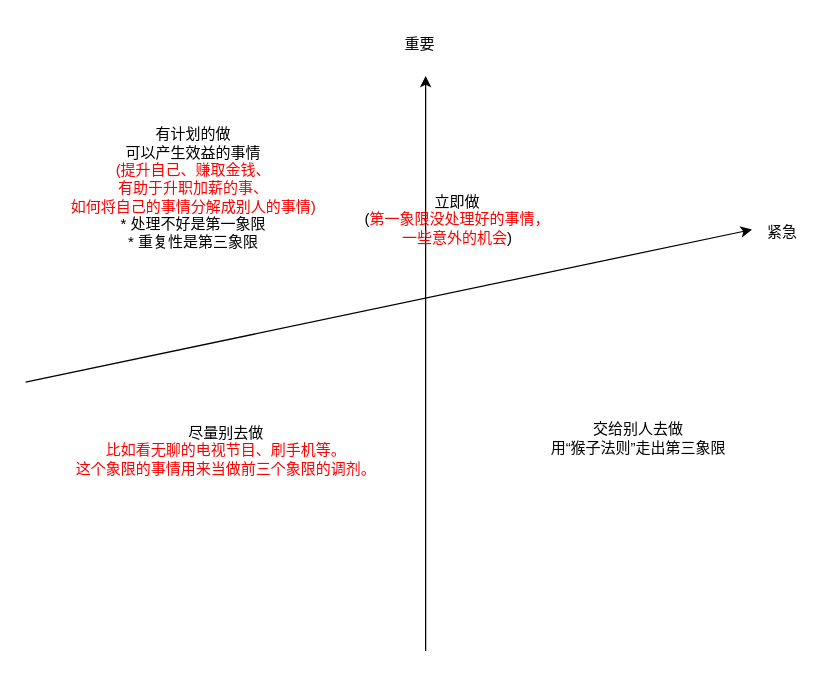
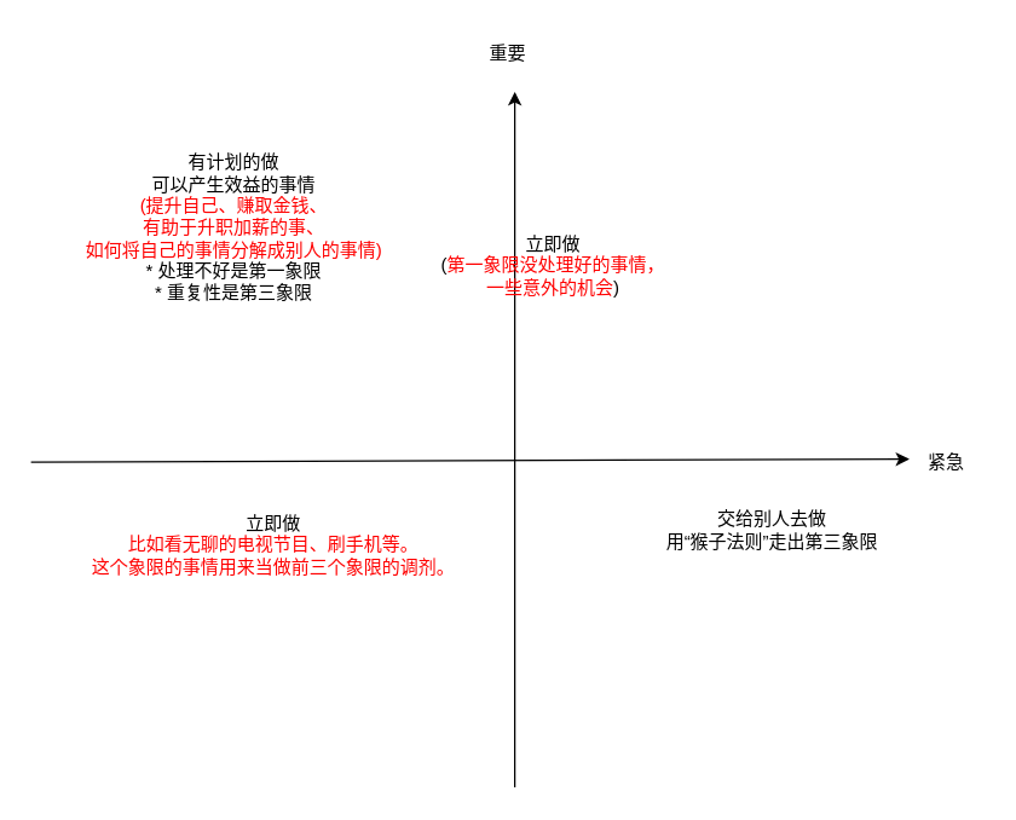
  <mxCell id="0" />
  <mxCell id="1" parent="0" />
  <mxCell id="2" value="" style="endArrow=classic;html=1;rounded=0;entryX=0.02;entryY=0.433;entryDx=0;entryDy=0;entryPerimeter=0;" parent="1" edge="1" target="5"><mxGeometry width="50" height="50" relative="1" as="geometry"><mxPoint x="20" y="305" as="sourcePoint" /><mxPoint x="590" y="304.5" as="targetPoint" /></mxGeometry></mxCell>
  <mxCell id="3" value="" style="endArrow=classic;html=1;rounded=0;" parent="1" edge="1"><mxGeometry width="50" height="50" relative="1" as="geometry"><mxPoint x="340" y="520" as="sourcePoint" /><mxPoint x="340" y="60" as="targetPoint" /></mxGeometry></mxCell>
  <mxCell id="4" value="重要" style="text;html=1;resizable=0;autosize=1;align=center;verticalAlign=middle;points=[];fillColor=none;strokeColor=none;rounded=0;" parent="1" vertex="1"><mxGeometry x="310" y="20" width="50" height="30" as="geometry" /></mxCell>
- <mxCell id="5" value="紧急" style="text;html=1;resizable=0;autosize=1;align=center;verticalAlign=middle;points=[];fillColor=none;strokeColor=none;rounded=0;" parent="1" vertex="1"><mxGeometry x="600" y="170" width="50" height="30" as="geometry" /></mxCell>
+ <mxCell id="5" value="紧急" style="text;html=1;resizable=0;autosize=1;align=center;verticalAlign=middle;points=[];fillColor=none;strokeColor=none;rounded=0;" parent="1" vertex="1"><mxGeometry x="600" y="290" width="50" height="30" as="geometry" /></mxCell>
  <mxCell id="6" value="立即做&lt;br&gt;(&lt;font color=&quot;#ff0000&quot;&gt;第一象限没处理好的事情，&lt;br&gt;一些意外的机会&lt;/font&gt;)" style="text;html=1;resizable=0;autosize=1;align=center;verticalAlign=middle;points=[];fillColor=none;strokeColor=none;rounded=0;" parent="1" vertex="1"><mxGeometry x="280" y="145" width="170" height="60" as="geometry" /></mxCell>
  <mxCell id="7" value="有计划的做&lt;br&gt;可以产生效益的事情&lt;br&gt;&lt;font color=&quot;#ff0000&quot;&gt;(提升自己、赚取金钱、&lt;br&gt;有助于升职加薪的事、&lt;br&gt;如何将自己的事情分解成别人的事情)&lt;/font&gt;&lt;br&gt;* 处理不好是第一象限&lt;br&gt;* 重复性是第三象限" style="text;html=1;resizable=0;autosize=1;align=center;verticalAlign=middle;points=[];fillColor=none;strokeColor=none;rounded=0;" parent="1" vertex="1"><mxGeometry x="44" y="95" width="220" height="110" as="geometry" /></mxCell>
  <mxCell id="8" value="交给别人去做&lt;br&gt;用“猴子法则”走出第三象限" style="text;html=1;resizable=0;autosize=1;align=center;verticalAlign=middle;points=[];fillColor=none;strokeColor=none;rounded=0;" parent="1" vertex="1"><mxGeometry x="430" y="330" width="160" height="40" as="geometry" /></mxCell>
  <mxCell id="9" value="&lt;div style=&quot;text-align: start;&quot;&gt;&lt;br&gt;&lt;/div&gt;" style="text;html=1;resizable=0;autosize=1;align=center;verticalAlign=middle;points=[];fillColor=none;strokeColor=none;rounded=0;" parent="1" vertex="1"><mxGeometry x="244" y="345" width="20" height="30" as="geometry" /></mxCell>
- <mxCell id="10" value="尽量别去做&lt;br&gt;&lt;font color=&quot;#ff0000&quot;&gt;比如看无聊的电视节目、刷手机等。&lt;br&gt;这个象限的事情用来当做前三个象限的调剂。&lt;/font&gt;" style="text;html=1;resizable=0;autosize=1;align=center;verticalAlign=middle;points=[];fillColor=none;strokeColor=none;rounded=0;" parent="1" vertex="1"><mxGeometry x="50" y="330" width="260" height="60" as="geometry" /></mxCell>
+ <mxCell id="10" value="立即做&lt;br&gt;&lt;font color=&quot;#ff0000&quot;&gt;比如看无聊的电视节目、刷手机等。&lt;br&gt;这个象限的事情用来当做前三个象限的调剂。&lt;/font&gt;" style="text;html=1;resizable=0;autosize=1;align=center;verticalAlign=middle;points=[];fillColor=none;strokeColor=none;rounded=0;" parent="1" vertex="1"><mxGeometry x="50" y="330" width="260" height="60" as="geometry" /></mxCell>
